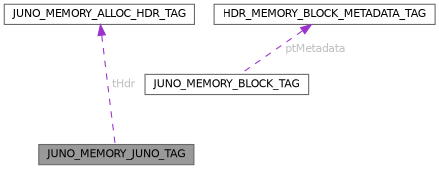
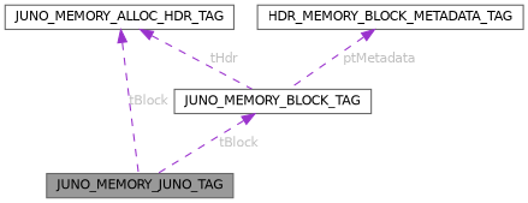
  digraph {
    node [color=gray40 fillcolor=white fontname=Helvetica fontsize=10 shape=box style=filled]
    edge [color=darkorchid3 dir=back fontcolor=grey fontname=Helvetica fontsize=10 labelfontname=Helvetica labelfontsize=10 style=dashed]
    n1 [fillcolor=grey60 fontcolor=black height=0.2 label=JUNO_MEMORY_JUNO_TAG width=0.4]
    n2 [height=0.2 label=JUNO_MEMORY_ALLOC_HDR_TAG width=0.4]
    n3 [height=0.2 label=JUNO_MEMORY_BLOCK_TAG width=0.4]
    n4 [height=0.2 label=HDR_MEMORY_BLOCK_METADATA_TAG width=0.4]
-   n2 -> n1 [label=" tHdr"]
+   n2 -> n1 [label=" tBlock"]
+   n2 -> n3 [label=" tHdr"]
+   n3 -> n1 [label=" tBlock"]
    n4 -> n3 [label=" ptMetadata"]
  }
